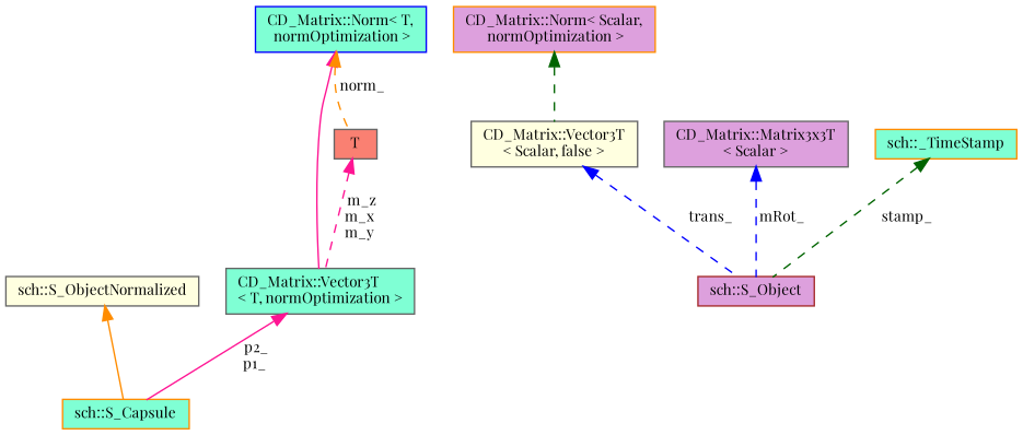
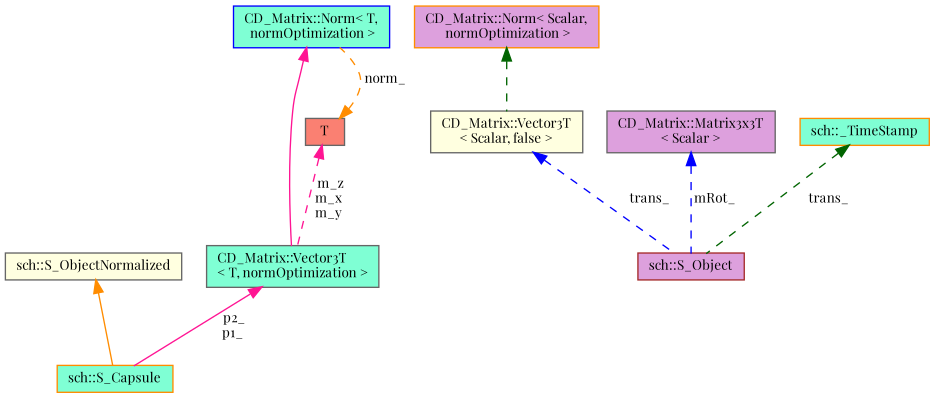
  digraph {
    fontname="Playfair Display"
    rankdir=TB
    node [color=gray40 fillcolor=aquamarine fontname="Playfair Display" fontsize=10 shape=record style=filled]
    edge [color=deeppink dir=back fontname="Playfair Display" fontsize=10 labelfontname=Helvetica labelfontsize=10 style=dashed]
    n1 [color=darkorange fontcolor=black height=0.2 label="sch::S_Capsule" width=0.4]
    n2 [fillcolor=lightyellow height=0.2 label="sch::S_ObjectNormalized" width=0.4]
    n3 [color=brown fillcolor=plum height=0.2 label="sch::S_Object" width=0.4]
    n4 [fillcolor=lightyellow height=0.2 label="CD_Matrix::Vector3T\l\< Scalar, false \>" width=0.4]
    n5 [color=darkorange fillcolor=plum height=0.2 label="CD_Matrix::Norm\< Scalar,\l normOptimization \>" width=0.4]
    n6 [fillcolor=plum height=0.2 label="CD_Matrix::Matrix3x3T\l\< Scalar \>" width=0.4]
    n7 [color=darkorange height=0.2 label="sch::_TimeStamp" width=0.4]
    n8 [height=0.2 label="CD_Matrix::Vector3T\l\< T, normOptimization \>" width=0.4]
    n9 [color=blue height=0.2 label="CD_Matrix::Norm\< T,\l normOptimization \>" width=0.4]
    n10 [fillcolor=salmon height=0.2 label=T width=0.4]
    n2 -> n1 [color=darkorange style=solid]
    n4 -> n3 [color=blue label=" trans_"]
    n5 -> n4 [color=darkgreen]
    n6 -> n3 [color=blue label=" mRot_"]
-   n7 -> n3 [color=darkgreen label=" stamp_"]
+   n7 -> n3 [color=darkgreen label=" trans_"]
    n8 -> n1 [label=" p2_\np1_" style=solid]
    n9 -> n8 [style=solid]
    n10 -> n8 [label=" m_z\nm_x\nm_y"]
-   n9 -> n10 [color=darkorange label=" norm_"]
+   n10 -> n9 [color=darkorange label=" norm_"]
  }
